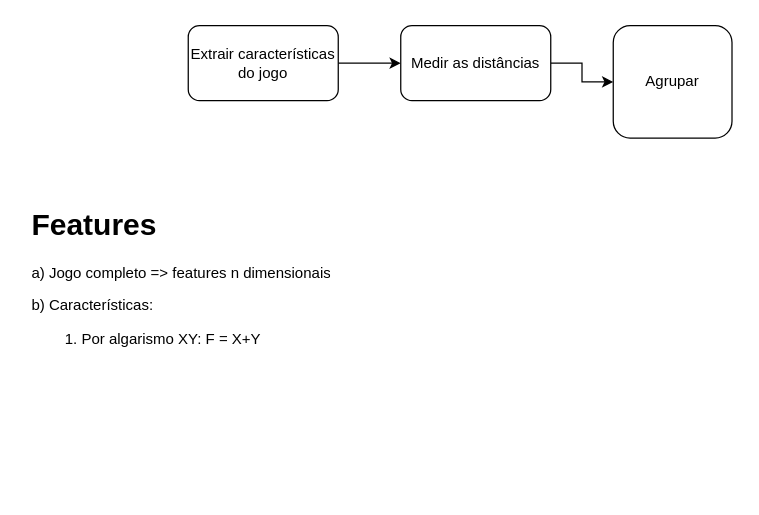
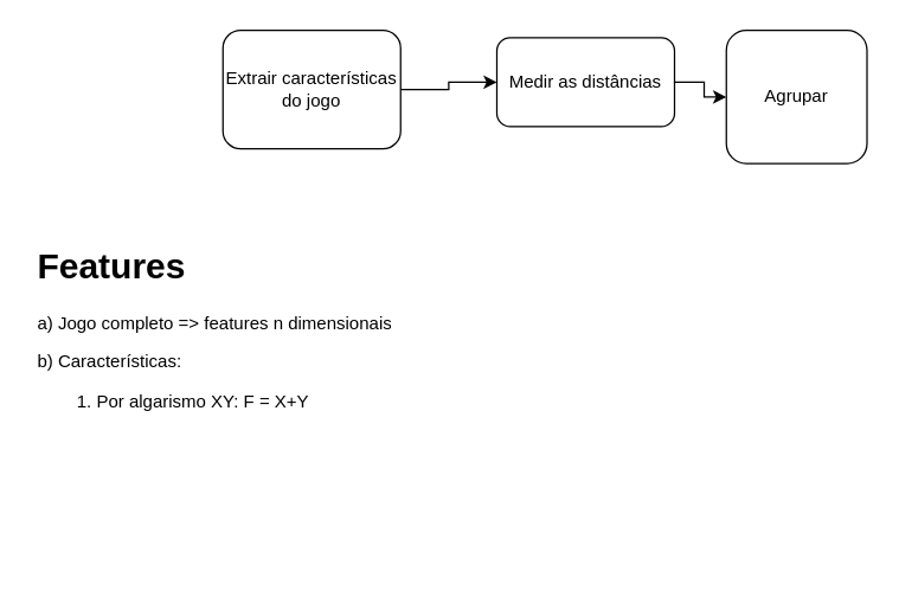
  <mxCell id="0" />
  <mxCell id="1" parent="0" />
  <mxCell id="2" style="edgeStyle=orthogonalEdgeStyle;rounded=0;orthogonalLoop=1;jettySize=auto;html=1;entryX=0;entryY=0.5;entryDx=0;entryDy=0;" edge="1" parent="1" source="3" target="5"><mxGeometry relative="1" as="geometry" /></mxCell>
- <mxCell id="3" value="Extrair características do jogo" style="rounded=1;whiteSpace=wrap;html=1;" vertex="1" parent="1"><mxGeometry x="150" y="20" width="120" height="60" as="geometry" /></mxCell>
+ <mxCell id="3" value="Extrair características do jogo" style="rounded=1;whiteSpace=wrap;html=1;" vertex="1" parent="1"><mxGeometry x="150" y="20" width="120" height="80" as="geometry" /></mxCell>
  <mxCell id="4" style="edgeStyle=orthogonalEdgeStyle;rounded=0;orthogonalLoop=1;jettySize=auto;html=1;entryX=0;entryY=0.5;entryDx=0;entryDy=0;" edge="1" parent="1" source="5" target="6"><mxGeometry relative="1" as="geometry" /></mxCell>
- <mxCell id="5" value="Medir as distâncias" style="rounded=1;whiteSpace=wrap;html=1;" vertex="1" parent="1"><mxGeometry x="320" y="20" width="120" height="60" as="geometry" /></mxCell>
+ <mxCell id="5" value="Medir as distâncias" style="rounded=1;whiteSpace=wrap;html=1;" vertex="1" parent="1"><mxGeometry x="335" y="25" width="120" height="60" as="geometry" /></mxCell>
  <mxCell id="6" value="Agrupar" style="rounded=1;whiteSpace=wrap;html=1;" vertex="1" parent="1"><mxGeometry x="490" y="20" width="95" height="90" as="geometry" /></mxCell>
  <mxCell id="7" value="&lt;h1&gt;Features&lt;/h1&gt;&lt;p&gt;a) Jogo completo =&amp;gt; features n dimensionais&lt;/p&gt;&lt;p&gt;b) Características:&lt;/p&gt;&lt;p&gt;&lt;/p&gt;&lt;ol&gt;&lt;li&gt;Por algarismo XY: F = X+Y&lt;/li&gt;&lt;/ol&gt;&lt;p&gt;&lt;/p&gt;" style="text;html=1;strokeColor=none;fillColor=none;spacing=5;spacingTop=-20;whiteSpace=wrap;overflow=hidden;rounded=0;" vertex="1" parent="1"><mxGeometry x="20" y="160" width="450" height="230" as="geometry" /></mxCell>
